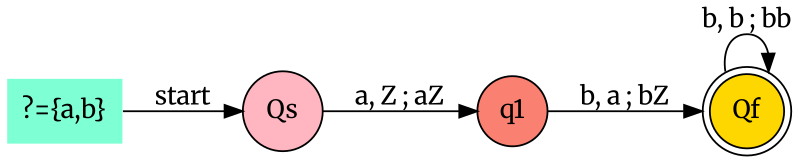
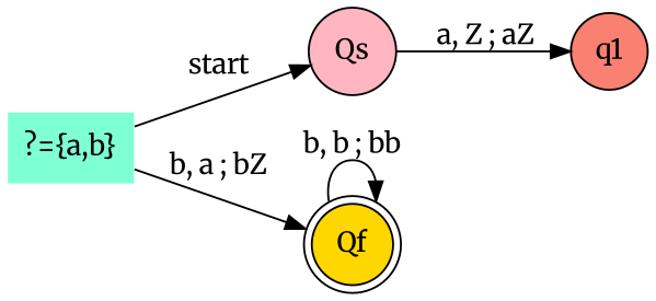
  digraph {
    fontname=Merriweather
    rankdir=LR
    node [fontname=Merriweather shape=circle style=filled]
    edge [fontname=Merriweather]
    n1 [fillcolor=aquamarine label="?={a,b}" shape=none]
    Qs [fillcolor=lightpink]
    n3 [fillcolor=salmon label=q1]
    Qf [fillcolor=gold shape=doublecircle]
    n1 -> Qs [label=start]
    Qs -> n3 [label="a, Z ; aZ"]
-   n3 -> Qf [label="b, a ; bZ"]
+   n1 -> Qf [label="b, a ; bZ"]
    Qf -> Qf [label="b, b ; bb"]
  }
